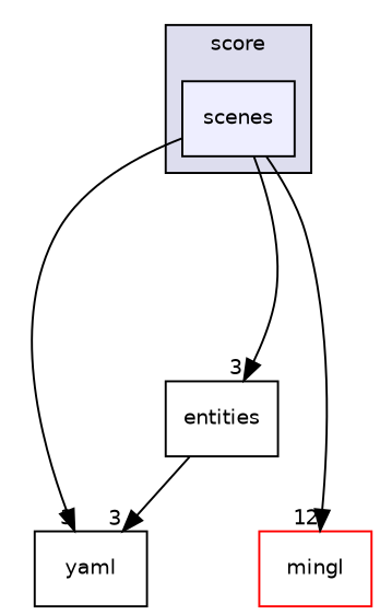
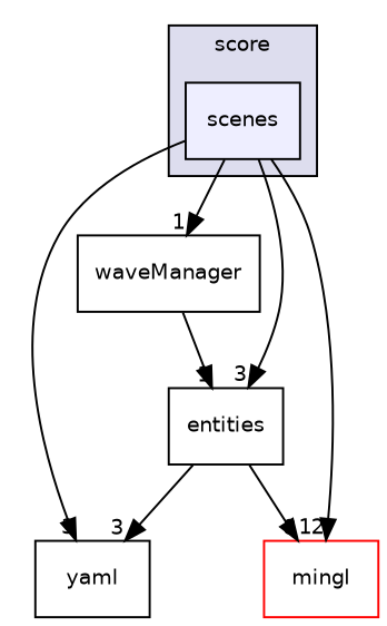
  digraph {
    compound=true
    fontname="DejaVu Sans"
    node [fontname="DejaVu Sans" fontsize=10 shape=box]
    edge [fontname="DejaVu Sans" headlabel=3 labeldistance=1.5 labelfontname=Helvetica labelfontsize=10]
    n1 [fillcolor="#eeeeff" label=scenes pencolor=black style=filled]
    n2 [label=yaml]
    n3 [color=red fillcolor=white label=mingl style=filled]
    n4 [label=entities]
+   n5 [label=waveManager]
    subgraph cluster_1 {
      bgcolor="#ddddee"
      fontsize=10
      label=score
      pencolor=black
      n1
    }
    n1 -> n2
    n1 -> n3 [headlabel=12]
    n1 -> n4
+   n1 -> n5 [headlabel=1]
    n4 -> n2
+   n4 -> n3 [headlabel=8]
+   n5 -> n4 [headlabel=1]
  }
